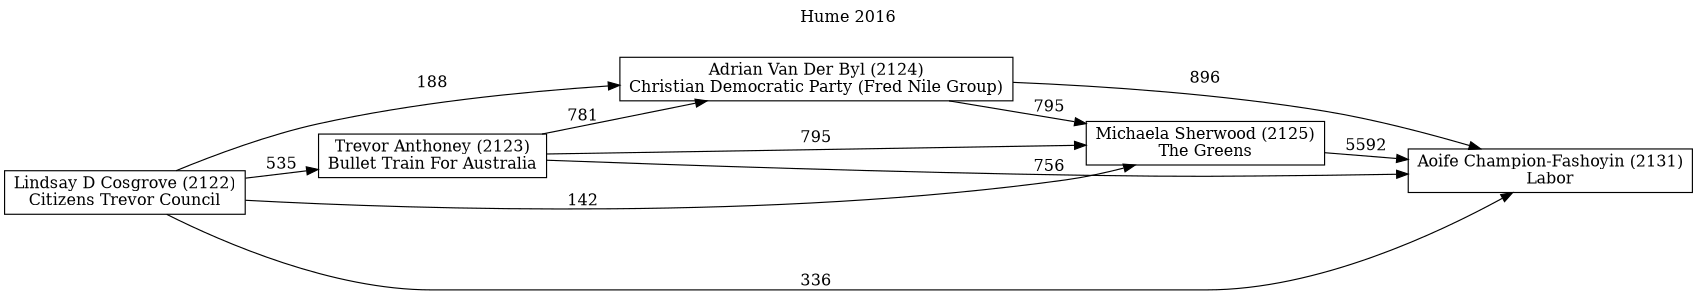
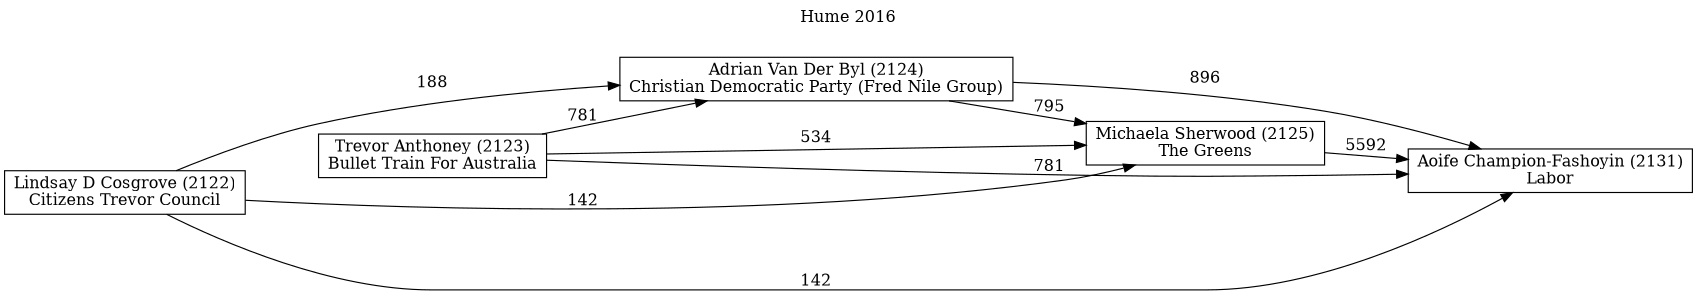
  digraph {
    label="Hume 2016"
    labelloc=t
    mclimit=10
    rankdir=LR
    node [shape=box]
    n1 [label="Aoife Champion-Fashoyin (2131)\nLabor"]
    n2 [label="Adrian Van Der Byl (2124)\nChristian Democratic Party (Fred Nile Group)"]
    n3 [label="Michaela Sherwood (2125)\nThe Greens"]
    n4 [label="Lindsay D Cosgrove (2122)\nCitizens Trevor Council"]
    n5 [label="Trevor Anthoney (2123)\nBullet Train For Australia"]
    n2 -> n1 [label=896]
    n2 -> n3 [label=795]
    n3 -> n1 [label=5592]
-   n4 -> n1 [label=336]
+   n4 -> n1 [label=142]
    n4 -> n2 [label=188]
    n4 -> n3 [label=142]
-   n4 -> n5 [label=535]
-   n5 -> n1 [label=756]
+   n5 -> n1 [label=781]
    n5 -> n2 [label=781]
-   n5 -> n3 [label=795]
+   n5 -> n3 [label=534]
  }
